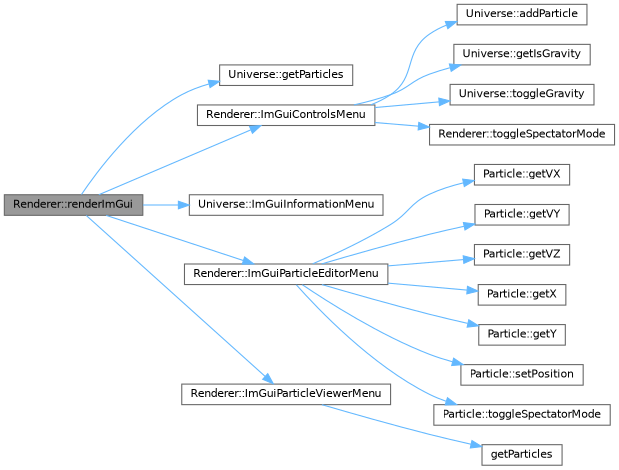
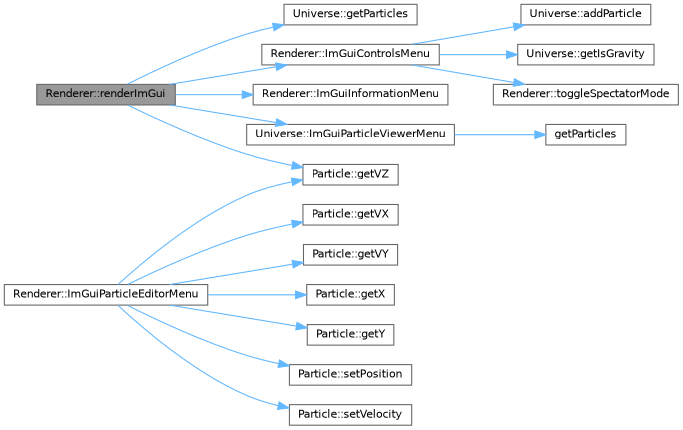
  digraph {
    rankdir=LR
    node [color=grey40 fillcolor=white fontname=Helvetica fontsize=10 shape=box style=filled]
    edge [color=steelblue1 fontname=Helvetica fontsize=10 labelfontname=Helvetica labelfontsize=10 style=solid]
    n1 [color=gray40 fillcolor=grey60 fontcolor=black height=0.2 label="Renderer::renderImGui" width=0.4]
    n2 [height=0.2 label="Universe::getParticles" width=0.4]
    n3 [height=0.2 label="Renderer::ImGuiControlsMenu" width=0.4]
-   n4 [height=0.2 label="Universe::ImGuiInformationMenu" width=0.4]
+   n4 [height=0.2 label="Renderer::ImGuiInformationMenu" width=0.4]
    n5 [height=0.2 label="Renderer::ImGuiParticleEditorMenu" width=0.4]
-   n6 [height=0.2 label="Renderer::ImGuiParticleViewerMenu" width=0.4]
+   n6 [height=0.2 label="Universe::ImGuiParticleViewerMenu" width=0.4]
    n7 [height=0.2 label="Universe::addParticle" width=0.4]
    n8 [height=0.2 label="Universe::getIsGravity" width=0.4]
-   n9 [height=0.2 label="Universe::toggleGravity" width=0.4]
    n10 [height=0.2 label="Renderer::toggleSpectatorMode" width=0.4]
    n11 [height=0.2 label="Particle::getVX" width=0.4]
    n12 [height=0.2 label="Particle::getVY" width=0.4]
    n13 [height=0.2 label="Particle::getVZ" width=0.4]
    n14 [height=0.2 label="Particle::getX" width=0.4]
    n15 [height=0.2 label="Particle::getY" width=0.4]
    n16 [height=0.2 label="Particle::setPosition" width=0.4]
-   n17 [height=0.2 label="Particle::toggleSpectatorMode" width=0.4]
+   n17 [height=0.2 label="Particle::setVelocity" width=0.4]
    n18 [height=0.2 label=getParticles width=0.4]
    n1 -> n2
    n1 -> n3
    n1 -> n4
-   n1 -> n5
+   n1 -> n13
    n1 -> n6
    n3 -> n7
    n3 -> n8
-   n3 -> n9
    n3 -> n10
    n5 -> n11
    n5 -> n12
    n5 -> n13
    n5 -> n14
    n5 -> n15
    n5 -> n16
    n5 -> n17
    n6 -> n18
  }
